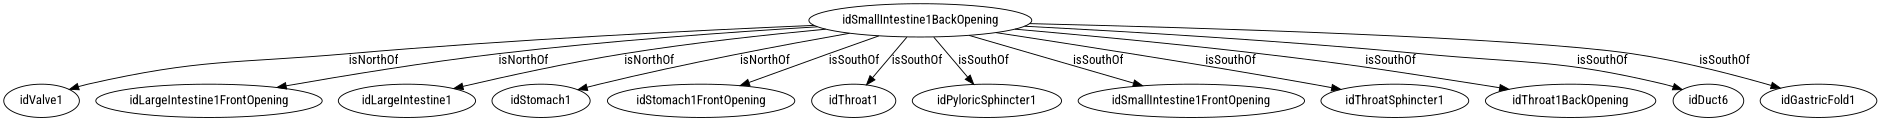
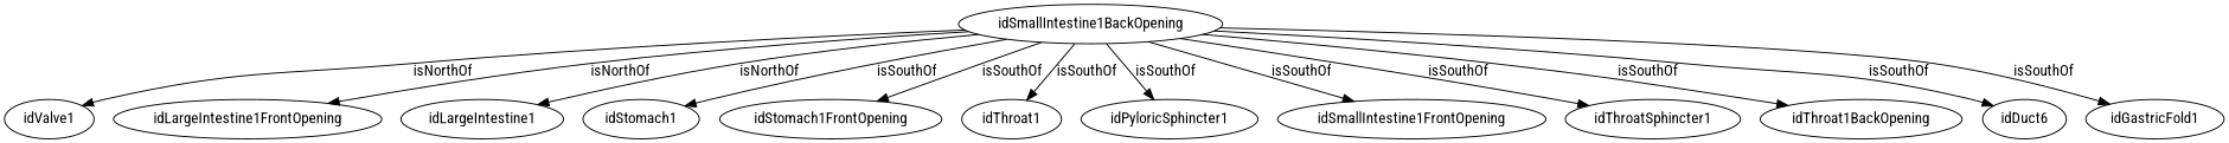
  strict digraph {
    fontname="Roboto Condensed"
    node [fontname="Roboto Condensed" node_type=entity_node]
    edge [edge_type=relationship fontname="Roboto Condensed"]
    idSmallIntestine1BackOpening
    idValve1
    idLargeIntestine1FrontOpening
    idLargeIntestine1
    idStomach1
    idStomach1FrontOpening
    idThroat1
    idPyloricSphincter1
    idSmallIntestine1FrontOpening
    idThroatSphincter1
    idThroat1BackOpening
    n12 [label=idDuct6]
    idGastricFold1
    idSmallIntestine1BackOpening -> idValve1 [label=isNorthOf]
    idSmallIntestine1BackOpening -> idLargeIntestine1FrontOpening [label=isNorthOf]
    idSmallIntestine1BackOpening -> idLargeIntestine1 [label=isNorthOf]
-   idSmallIntestine1BackOpening -> idStomach1 [label=isNorthOf]
+   idSmallIntestine1BackOpening -> idStomach1 [label=isSouthOf]
    idSmallIntestine1BackOpening -> idStomach1FrontOpening [label=isSouthOf]
    idSmallIntestine1BackOpening -> idThroat1 [label=isSouthOf]
    idSmallIntestine1BackOpening -> idPyloricSphincter1 [label=isSouthOf]
    idSmallIntestine1BackOpening -> idSmallIntestine1FrontOpening [label=isSouthOf]
    idSmallIntestine1BackOpening -> idThroatSphincter1 [label=isSouthOf]
    idSmallIntestine1BackOpening -> idThroat1BackOpening [label=isSouthOf]
    idSmallIntestine1BackOpening -> n12 [label=isSouthOf]
    idSmallIntestine1BackOpening -> idGastricFold1 [label=isSouthOf]
  }
